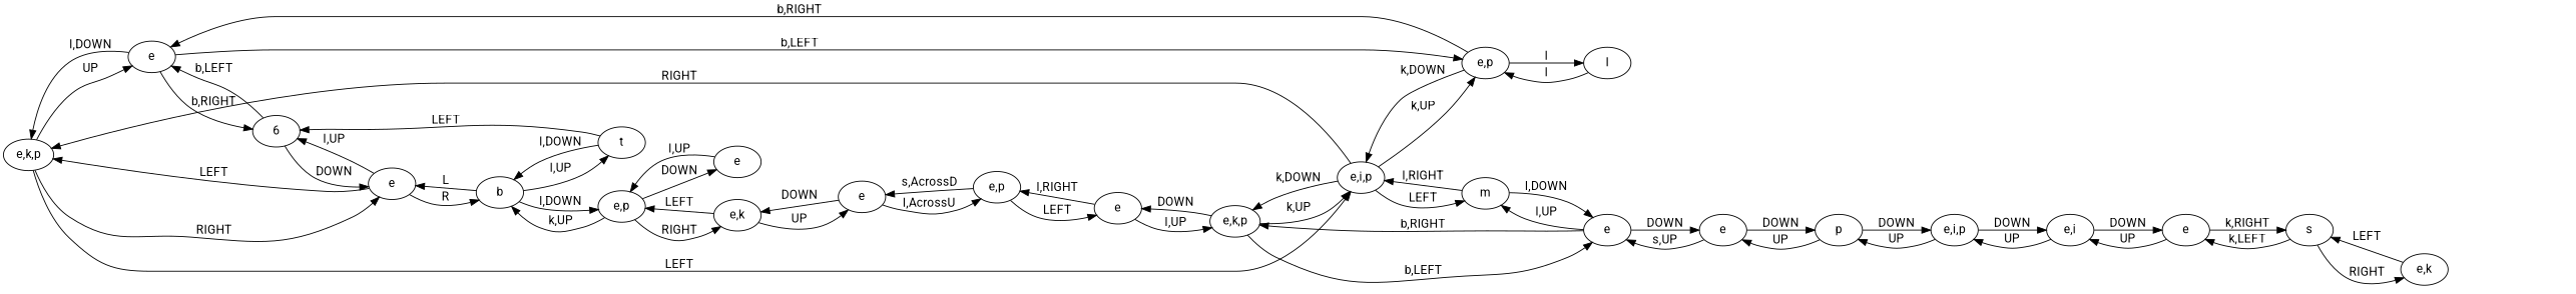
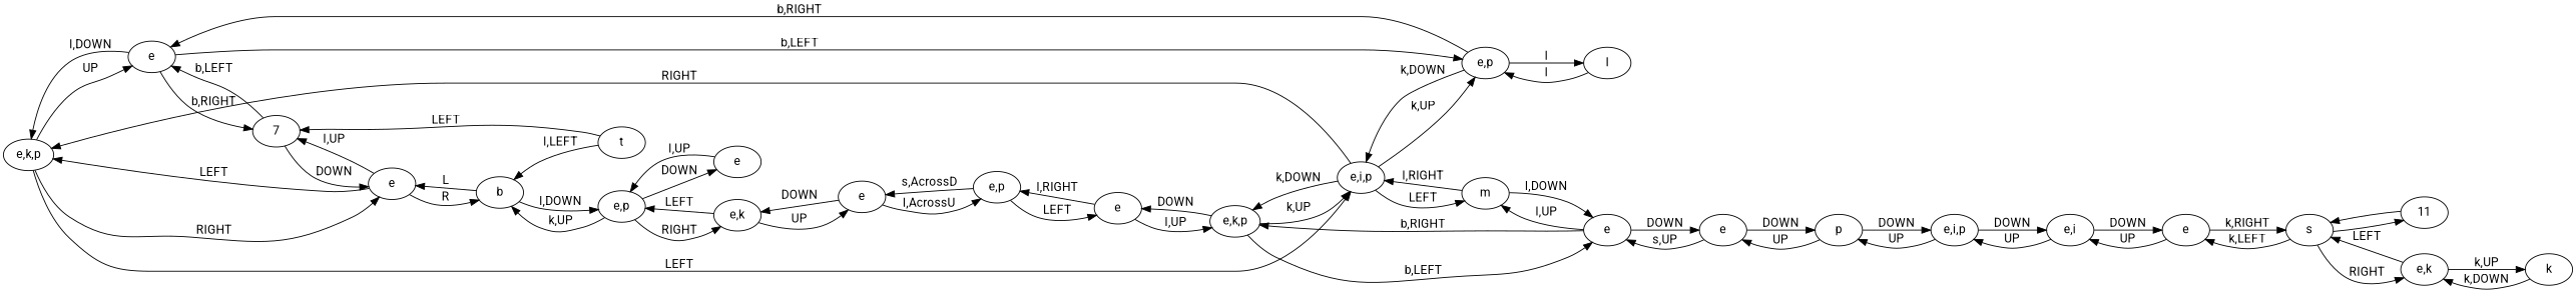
  digraph {
    fontname=Roboto
    rankdir=LR
    node [fontname=Roboto]
    edge [fontname=Roboto]
    n1 [label="e,k,p"]
    n2 [label=e]
    n3 [label="e,i,p"]
    n4 [label=e]
    n5 [label="e,p"]
-   7 [label=6]
+   7
    n7 [label=m]
    n8 [label="e,k,p"]
    n9 [label=b]
    n10 [label=I]
    n11 [label=e]
    n12 [label=e]
    n13 [label=t]
    n14 [label="e,p"]
    n15 [label=e]
    n16 [label="e,k"]
    n17 [label="e,p"]
    n18 [label=e]
    n19 [label=e]
    n20 [label=s]
+   11
    n22 [label="e,k"]
    n23 [label=e]
+   n24 [label=k]
    n25 [label="e,i"]
    n26 [label="e,i,p"]
    n27 [label=p]
    n1 -> n2 [label=UP]
    n1 -> n3 [label=LEFT]
    n1 -> n4 [label=RIGHT]
    n2 -> n1 [label="l,DOWN"]
    n2 -> n5 [label="b,LEFT"]
    n2 -> 7 [label="b,RIGHT"]
    n3 -> n1 [label=RIGHT]
    n3 -> n5 [label="k,UP"]
    n3 -> n7 [label=LEFT]
    n3 -> n8 [label="k,DOWN"]
    n4 -> n1 [label=LEFT]
    n4 -> 7 [label="l,UP"]
    n4 -> n9 [label=R]
    n5 -> n2 [label="b,RIGHT"]
    n5 -> n3 [label="k,DOWN"]
    n5 -> n10 [label=l]
    7 -> n2 [label="b,LEFT"]
    7 -> n4 [label=DOWN]
    n7 -> n3 [label="l,RIGHT"]
    n7 -> n11 [label="l,DOWN"]
    n8 -> n3 [label="k,UP"]
    n8 -> n11 [label="b,LEFT"]
    n8 -> n12 [label=DOWN]
    n9 -> n4 [label=L]
-   n9 -> n13 [label="l,UP"]
    n9 -> n14 [label="l,DOWN"]
    n10 -> n5 [label=l]
    n11 -> n7 [label="l,UP"]
    n11 -> n8 [label="b,RIGHT"]
    n11 -> n19 [label=DOWN]
    n12 -> n8 [label="l,UP"]
    n12 -> n17 [label="l,RIGHT"]
    n13 -> 7 [label=LEFT]
-   n13 -> n9 [label="l,DOWN"]
+   n13 -> n9 [label="l,LEFT"]
    n14 -> n9 [label="k,UP"]
    n14 -> n15 [label=DOWN]
    n14 -> n16 [label=RIGHT]
    n15 -> n14 [label="l,UP"]
    n16 -> n14 [label=LEFT]
    n16 -> n18 [label=UP]
    n17 -> n12 [label=LEFT]
    n17 -> n18 [label="s,AcrossD"]
    n18 -> n16 [label=DOWN]
    n18 -> n17 [label="l,AcrossU"]
    n19 -> n11 [label="s,UP"]
    n19 -> n27 [label=DOWN]
+   n20 -> 11
    n20 -> n22 [label=RIGHT]
    n20 -> n23 [label="k,LEFT"]
+   11 -> n20
    n22 -> n20 [label=LEFT]
+   n22 -> n24 [label="k,UP"]
    n23 -> n20 [label="k,RIGHT"]
    n23 -> n25 [label=UP]
+   n24 -> n22 [label="k,DOWN"]
    n25 -> n23 [label=DOWN]
    n25 -> n26 [label=UP]
    n26 -> n25 [label=DOWN]
    n26 -> n27 [label=UP]
    n27 -> n19 [label=UP]
    n27 -> n26 [label=DOWN]
  }
